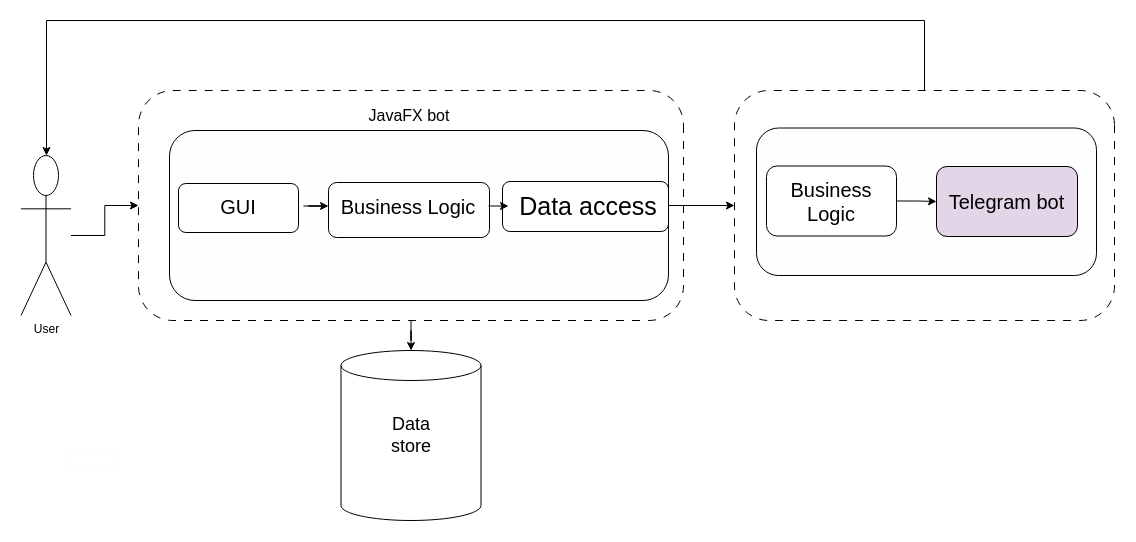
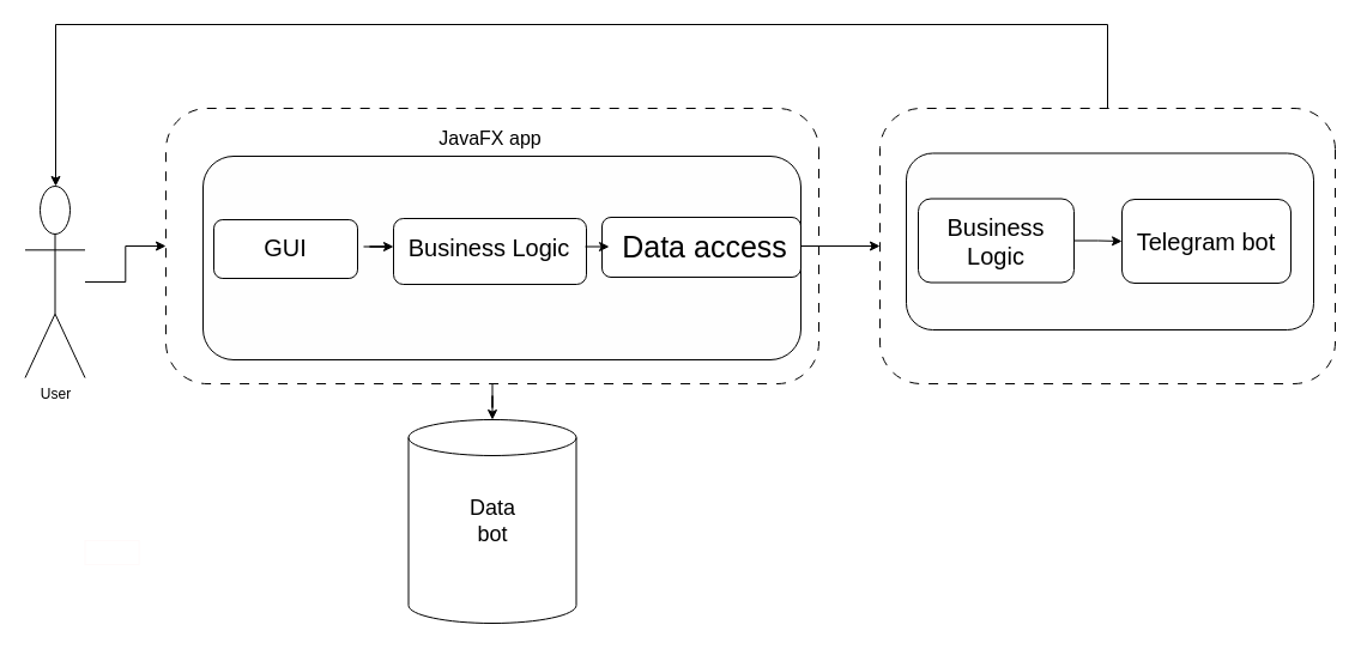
  <mxCell id="0" />
  <mxCell id="1" parent="0" />
  <mxCell id="2" style="edgeStyle=orthogonalEdgeStyle;rounded=0;orthogonalLoop=1;jettySize=auto;html=1;" parent="1" source="3" target="8" edge="1"><mxGeometry relative="1" as="geometry" /></mxCell>
  <mxCell id="3" value="" style="rounded=1;whiteSpace=wrap;html=1;dashed=1;dashPattern=8 8;fillColor=none;direction=south;" parent="1" vertex="1"><mxGeometry x="138" y="90" width="545" height="230" as="geometry" /></mxCell>
  <mxCell id="4" value="&#10;&lt;font style=&quot;font-size: 20px;&quot;&gt;Business Logic&lt;/font&gt;&#10;&#10;" style="whiteSpace=wrap;html=1;rounded=1;shadow=0;strokeWidth=1;fontSize=20;align=center;fillColor=#FEFEFE;strokeColor=#000000;direction=south;" parent="1" vertex="1"><mxGeometry x="169" y="130" width="499" height="170" as="geometry" /></mxCell>
  <mxCell id="5" style="edgeStyle=orthogonalEdgeStyle;rounded=0;orthogonalLoop=1;jettySize=auto;html=1;" edge="1" parent="1" source="6" target="3"><mxGeometry relative="1" as="geometry" /></mxCell>
  <mxCell id="6" value="&lt;div&gt;User&lt;/div&gt;" style="shape=umlActor;verticalLabelPosition=bottom;verticalAlign=top;html=1;outlineConnect=0;" parent="1" vertex="1"><mxGeometry x="20.5" y="155" width="50" height="160" as="geometry" /></mxCell>
  <mxCell id="7" value="" style="rounded=0;whiteSpace=wrap;html=1;strokeColor=#FFFAFA;" parent="1" vertex="1"><mxGeometry x="70.5" y="451" width="45" height="20" as="geometry" /></mxCell>
  <mxCell id="8" value="" style="shape=cylinder3;whiteSpace=wrap;html=1;boundedLbl=1;backgroundOutline=1;size=15;" parent="1" vertex="1"><mxGeometry x="340.5" y="350" width="140" height="170" as="geometry" /></mxCell>
- <mxCell id="9" value="&lt;font style=&quot;font-size: 18px;&quot;&gt;Data store&lt;/font&gt;" style="text;html=1;align=center;verticalAlign=middle;whiteSpace=wrap;rounded=0;" parent="1" vertex="1"><mxGeometry x="375.5" y="417.5" width="70" height="35" as="geometry" /></mxCell>
- <mxCell id="10" value="&lt;font style=&quot;font-size: 16px;&quot;&gt;JavaFX bot&lt;/font&gt;" style="text;html=1;align=center;verticalAlign=middle;whiteSpace=wrap;rounded=0;" parent="1" vertex="1"><mxGeometry x="313.5" y="100" width="190" height="30" as="geometry" /></mxCell>
+ <mxCell id="9" value="&lt;font style=&quot;font-size: 18px;&quot;&gt;Data bot&lt;/font&gt;" style="text;html=1;align=center;verticalAlign=middle;whiteSpace=wrap;rounded=0;" parent="1" vertex="1"><mxGeometry x="375.5" y="417.5" width="70" height="35" as="geometry" /></mxCell>
+ <mxCell id="10" value="&lt;font style=&quot;font-size: 16px;&quot;&gt;JavaFX app&lt;/font&gt;" style="text;html=1;align=center;verticalAlign=middle;whiteSpace=wrap;rounded=0;" parent="1" vertex="1"><mxGeometry x="313.5" y="100" width="190" height="30" as="geometry" /></mxCell>
  <mxCell id="11" value="" style="rounded=1;whiteSpace=wrap;html=1;" parent="1" vertex="1"><mxGeometry x="178" y="183" width="120" height="49" as="geometry" /></mxCell>
  <mxCell id="12" value="" style="rounded=1;whiteSpace=wrap;html=1;" parent="1" vertex="1"><mxGeometry x="328" y="182" width="161" height="55" as="geometry" /></mxCell>
  <mxCell id="13" value="" style="rounded=1;whiteSpace=wrap;html=1;" parent="1" vertex="1"><mxGeometry x="502" y="181" width="166" height="50" as="geometry" /></mxCell>
  <mxCell id="14" style="edgeStyle=orthogonalEdgeStyle;rounded=0;orthogonalLoop=1;jettySize=auto;html=1;exitX=1;exitY=0.5;exitDx=0;exitDy=0;" edge="1" parent="1" source="15" target="17"><mxGeometry relative="1" as="geometry" /></mxCell>
  <mxCell id="15" value="&lt;font style=&quot;font-size: 20px;&quot;&gt;GUI&lt;/font&gt;" style="text;html=1;align=center;verticalAlign=middle;whiteSpace=wrap;rounded=0;" parent="1" vertex="1"><mxGeometry x="173" y="180.5" width="130" height="50" as="geometry" /></mxCell>
  <mxCell id="16" style="edgeStyle=orthogonalEdgeStyle;rounded=0;orthogonalLoop=1;jettySize=auto;html=1;exitX=1;exitY=0.5;exitDx=0;exitDy=0;entryX=0;entryY=0.5;entryDx=0;entryDy=0;" edge="1" parent="1" source="17" target="19"><mxGeometry relative="1" as="geometry" /></mxCell>
  <mxCell id="17" value="&lt;font style=&quot;font-size: 20px;&quot;&gt;Business Logic&lt;/font&gt;" style="text;html=1;align=center;verticalAlign=middle;whiteSpace=wrap;rounded=0;" parent="1" vertex="1"><mxGeometry x="328" y="175.5" width="160" height="60" as="geometry" /></mxCell>
  <mxCell id="18" style="edgeStyle=orthogonalEdgeStyle;rounded=0;orthogonalLoop=1;jettySize=auto;html=1;" edge="1" parent="1" source="19" target="21"><mxGeometry relative="1" as="geometry" /></mxCell>
  <mxCell id="19" value="&lt;font style=&quot;font-size: 25px;&quot;&gt;Data access&lt;/font&gt;" style="text;html=1;align=center;verticalAlign=middle;whiteSpace=wrap;rounded=0;" parent="1" vertex="1"><mxGeometry x="508" y="180" width="160" height="50" as="geometry" /></mxCell>
  <mxCell id="20" style="edgeStyle=orthogonalEdgeStyle;rounded=0;orthogonalLoop=1;jettySize=auto;html=1;" edge="1" parent="1" source="21" target="6"><mxGeometry relative="1" as="geometry"><mxPoint x="928" y="20" as="targetPoint" /><Array as="points"><mxPoint x="924" y="20" /><mxPoint x="46" y="20" /></Array></mxGeometry></mxCell>
  <mxCell id="21" value="" style="rounded=1;whiteSpace=wrap;html=1;dashed=1;dashPattern=8 8;fillColor=none;direction=south;" vertex="1" parent="1"><mxGeometry x="734" y="90" width="380" height="230" as="geometry" /></mxCell>
  <mxCell id="22" value="&lt;div&gt;&lt;br/&gt;&lt;/div&gt;" style="whiteSpace=wrap;html=1;rounded=1;shadow=0;strokeWidth=1;fontSize=20;align=center;fillColor=#FEFEFE;strokeColor=#000000;direction=south;" vertex="1" parent="1"><mxGeometry x="756" y="127.5" width="340" height="147.5" as="geometry" /></mxCell>
- <mxCell id="23" value="Telegram bot" style="rounded=1;whiteSpace=wrap;html=1;fontSize=20;fillColor=#e1d5e7;" vertex="1" parent="1"><mxGeometry x="936" y="166" width="141" height="70" as="geometry" /></mxCell>
+ <mxCell id="23" value="Telegram bot" style="rounded=1;whiteSpace=wrap;html=1;fontSize=20;" vertex="1" parent="1"><mxGeometry x="936" y="166" width="141" height="70" as="geometry" /></mxCell>
  <mxCell id="24" value="" style="edgeStyle=orthogonalEdgeStyle;rounded=0;orthogonalLoop=1;jettySize=auto;html=1;" edge="1" parent="1" source="25" target="23"><mxGeometry relative="1" as="geometry" /></mxCell>
  <mxCell id="25" value="&lt;font style=&quot;font-size: 20px;&quot;&gt;Business Logic&lt;/font&gt;" style="rounded=1;whiteSpace=wrap;html=1;" vertex="1" parent="1"><mxGeometry x="766" y="165.5" width="130" height="70" as="geometry" /></mxCell>
